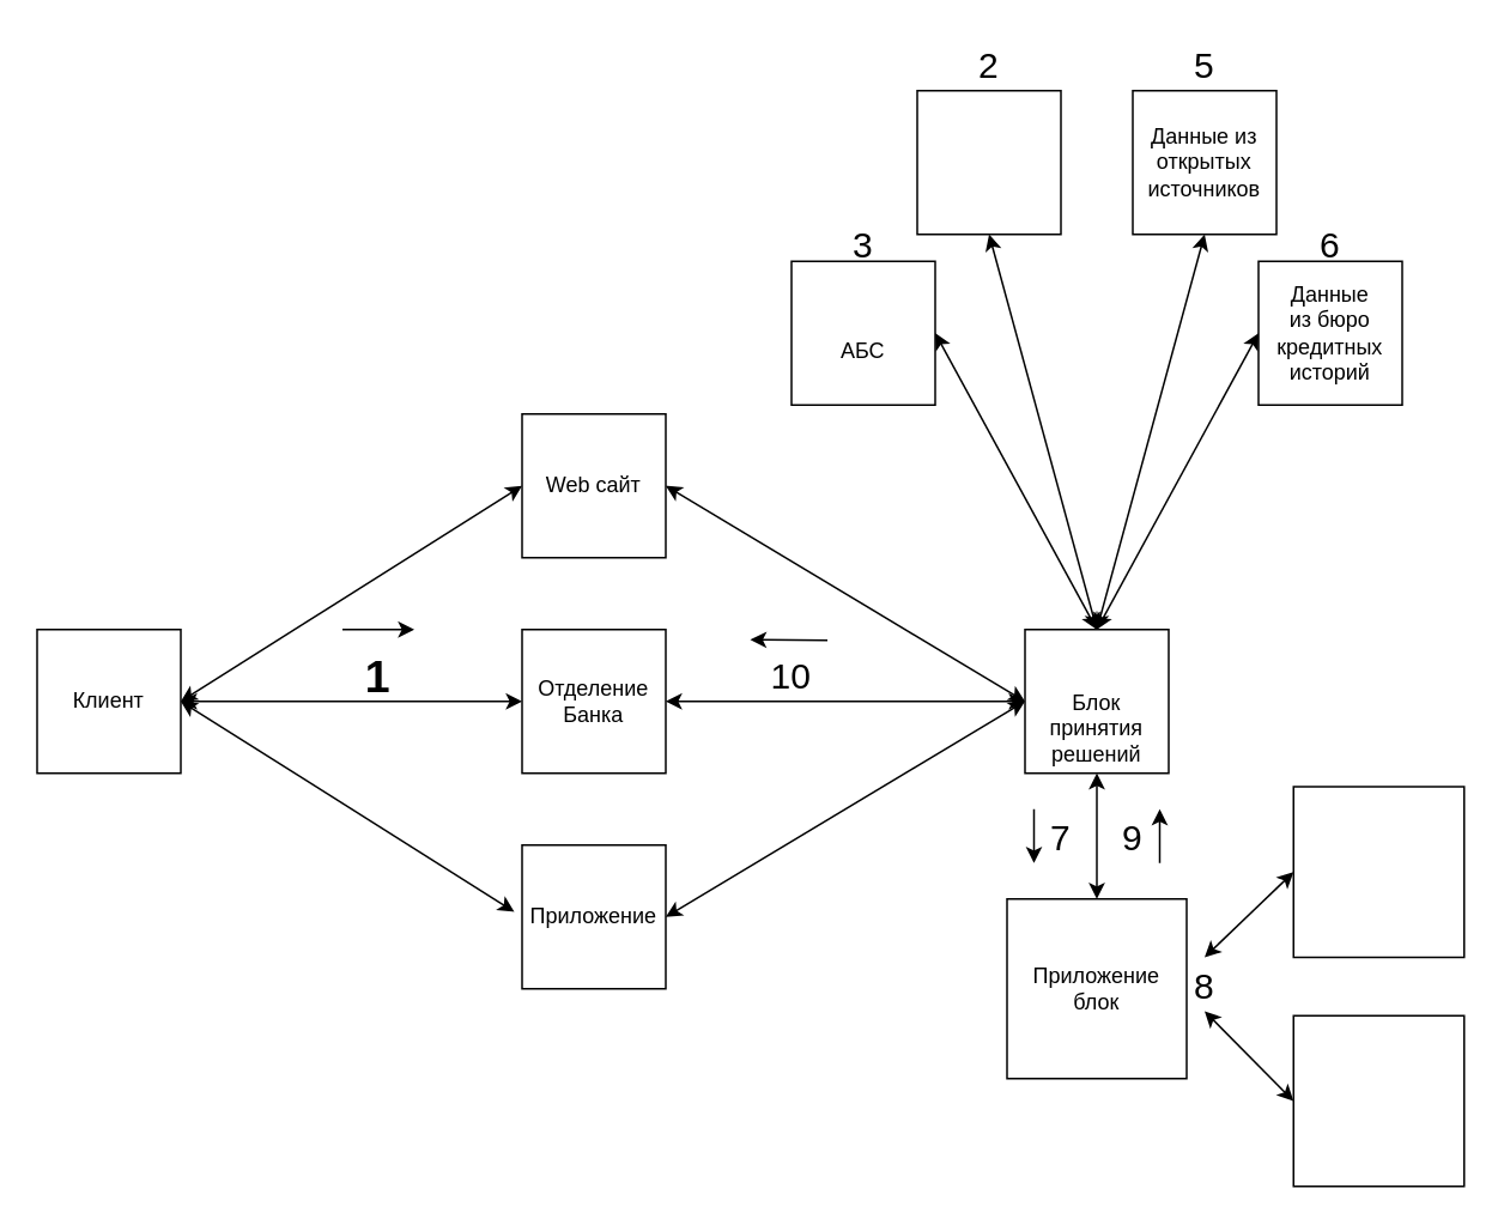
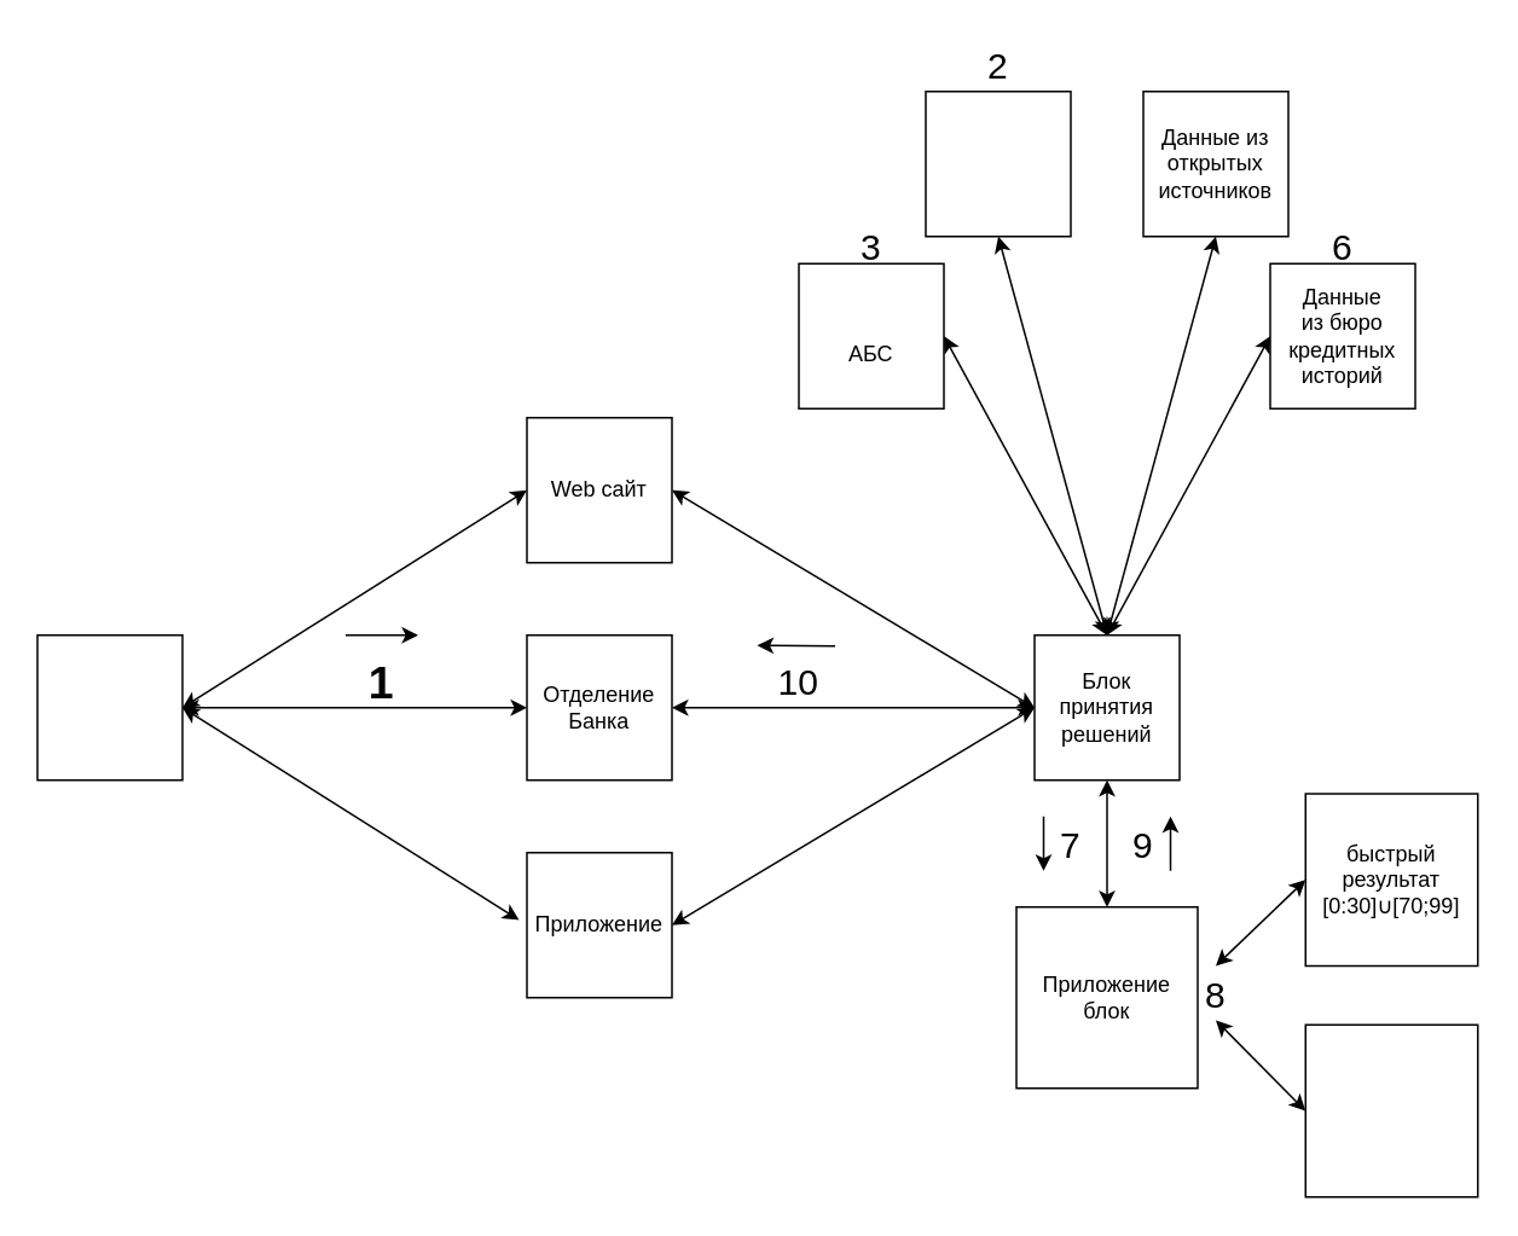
  <mxCell id="0" style=";html=1;" />
  <mxCell id="1" style=";html=1;" parent="0" />
  <mxCell id="2" value="" style="whiteSpace=wrap;html=1;aspect=fixed;" vertex="1" parent="1"><mxGeometry x="20" y="350" width="80" height="80" as="geometry" /></mxCell>
- <mxCell id="3" value="Клиент" style="text;html=1;strokeColor=none;fillColor=none;align=center;verticalAlign=middle;whiteSpace=wrap;rounded=0;" vertex="1" parent="1"><mxGeometry x="30" y="375" width="60" height="30" as="geometry" /></mxCell>
  <mxCell id="4" value="" style="whiteSpace=wrap;html=1;aspect=fixed;" vertex="1" parent="1"><mxGeometry x="290" y="350" width="80" height="80" as="geometry" /></mxCell>
  <mxCell id="5" value="" style="endArrow=classic;html=1;rounded=0;entryX=0;entryY=0.5;entryDx=0;entryDy=0;startArrow=classic;exitX=1;exitY=0.5;exitDx=0;exitDy=0;" edge="1" parent="1" source="2" target="4"><mxGeometry width="50" height="50" relative="1" as="geometry"><mxPoint x="180" y="390" as="sourcePoint" /><mxPoint x="260" y="350" as="targetPoint" /><Array as="points"><mxPoint x="210" y="390" /></Array></mxGeometry></mxCell>
  <mxCell id="6" value="1" style="text;html=1;align=center;verticalAlign=middle;whiteSpace=wrap;rounded=0;strokeWidth=5;shadow=0;fontStyle=1;fontSize=25;" vertex="1" parent="1"><mxGeometry x="180" y="360" width="60" height="30" as="geometry" /></mxCell>
  <mxCell id="7" value="" style="whiteSpace=wrap;html=1;aspect=fixed;" vertex="1" parent="1"><mxGeometry x="290" y="230" width="80" height="80" as="geometry" /></mxCell>
  <mxCell id="8" value="" style="whiteSpace=wrap;html=1;aspect=fixed;" vertex="1" parent="1"><mxGeometry x="290" y="470" width="80" height="80" as="geometry" /></mxCell>
  <mxCell id="9" value="Web сайт" style="text;html=1;strokeColor=none;fillColor=none;align=center;verticalAlign=middle;whiteSpace=wrap;rounded=0;" vertex="1" parent="1"><mxGeometry x="300" y="255" width="60" height="30" as="geometry" /></mxCell>
  <mxCell id="10" value="Приложение" style="text;html=1;strokeColor=none;fillColor=none;align=center;verticalAlign=middle;whiteSpace=wrap;rounded=0;" vertex="1" parent="1"><mxGeometry x="300" y="495" width="60" height="30" as="geometry" /></mxCell>
  <mxCell id="11" value="" style="endArrow=classic;html=1;rounded=0;entryX=0;entryY=0.5;entryDx=0;entryDy=0;exitX=1;exitY=0.5;exitDx=0;exitDy=0;startArrow=classic;" edge="1" parent="1" source="2" target="7"><mxGeometry width="50" height="50" relative="1" as="geometry"><mxPoint x="160" y="350" as="sourcePoint" /><mxPoint x="260" y="340" as="targetPoint" /></mxGeometry></mxCell>
  <mxCell id="12" value="" style="endArrow=classic;html=1;rounded=0;entryX=-0.054;entryY=0.464;entryDx=0;entryDy=0;entryPerimeter=0;exitX=1;exitY=0.5;exitDx=0;exitDy=0;startArrow=classic;" edge="1" parent="1" source="2" target="8"><mxGeometry width="50" height="50" relative="1" as="geometry"><mxPoint x="170" y="450" as="sourcePoint" /><mxPoint x="260" y="340" as="targetPoint" /></mxGeometry></mxCell>
  <mxCell id="13" value="" style="whiteSpace=wrap;html=1;aspect=fixed;" vertex="1" parent="1"><mxGeometry x="570" y="350" width="80" height="80" as="geometry" /></mxCell>
  <mxCell id="14" value="" style="whiteSpace=wrap;html=1;aspect=fixed;" vertex="1" parent="1"><mxGeometry x="510" y="50" width="80" height="80" as="geometry" /></mxCell>
  <mxCell id="15" value="" style="whiteSpace=wrap;html=1;aspect=fixed;" vertex="1" parent="1"><mxGeometry x="630" y="50" width="80" height="80" as="geometry" /></mxCell>
  <mxCell id="16" value="" style="whiteSpace=wrap;html=1;aspect=fixed;" vertex="1" parent="1"><mxGeometry x="440" y="145" width="80" height="80" as="geometry" /></mxCell>
  <mxCell id="17" value="" style="whiteSpace=wrap;html=1;aspect=fixed;" vertex="1" parent="1"><mxGeometry x="700" y="145" width="80" height="80" as="geometry" /></mxCell>
  <mxCell id="18" value="" style="endArrow=classic;startArrow=classic;html=1;rounded=0;entryX=1;entryY=0.5;entryDx=0;entryDy=0;" edge="1" parent="1" target="16"><mxGeometry width="50" height="50" relative="1" as="geometry"><mxPoint x="610" y="350" as="sourcePoint" /><mxPoint x="660" y="160" as="targetPoint" /></mxGeometry></mxCell>
  <mxCell id="19" value="" style="endArrow=classic;startArrow=classic;html=1;rounded=0;entryX=0.5;entryY=1;entryDx=0;entryDy=0;exitX=0.5;exitY=0;exitDx=0;exitDy=0;" edge="1" parent="1" source="13" target="14"><mxGeometry width="50" height="50" relative="1" as="geometry"><mxPoint x="610" y="210" as="sourcePoint" /><mxPoint x="660" y="160" as="targetPoint" /></mxGeometry></mxCell>
  <mxCell id="20" value="" style="endArrow=classic;startArrow=classic;html=1;rounded=0;entryX=0.5;entryY=1;entryDx=0;entryDy=0;exitX=0.5;exitY=0;exitDx=0;exitDy=0;" edge="1" parent="1" source="13" target="15"><mxGeometry width="50" height="50" relative="1" as="geometry"><mxPoint x="610" y="210" as="sourcePoint" /><mxPoint x="660" y="160" as="targetPoint" /></mxGeometry></mxCell>
  <mxCell id="21" value="" style="endArrow=classic;startArrow=classic;html=1;rounded=0;entryX=0;entryY=0.5;entryDx=0;entryDy=0;" edge="1" parent="1" target="17"><mxGeometry width="50" height="50" relative="1" as="geometry"><mxPoint x="610" y="350" as="sourcePoint" /><mxPoint x="660" y="160" as="targetPoint" /></mxGeometry></mxCell>
  <mxCell id="22" value="" style="whiteSpace=wrap;html=1;aspect=fixed;" vertex="1" parent="1"><mxGeometry x="560" y="500" width="100" height="100" as="geometry" /></mxCell>
  <mxCell id="23" value="АБС" style="text;html=1;strokeColor=none;fillColor=none;align=center;verticalAlign=middle;whiteSpace=wrap;rounded=0;" vertex="1" parent="1"><mxGeometry x="450" y="180" width="60" height="30" as="geometry" /></mxCell>
- <mxCell id="24" value="Блок принятия решений" style="text;html=1;strokeColor=none;fillColor=none;align=center;verticalAlign=middle;whiteSpace=wrap;rounded=0;" vertex="1" parent="1"><mxGeometry x="580" y="390" width="60" height="30" as="geometry" /></mxCell>
+ <mxCell id="24" value="Блок принятия решений" style="text;html=1;strokeColor=none;fillColor=none;align=center;verticalAlign=middle;whiteSpace=wrap;rounded=0;" vertex="1" parent="1"><mxGeometry x="580" y="375" width="60" height="30" as="geometry" /></mxCell>
  <mxCell id="25" value="Отделение Банка" style="text;html=1;strokeColor=none;fillColor=none;align=center;verticalAlign=middle;whiteSpace=wrap;rounded=0;" vertex="1" parent="1"><mxGeometry x="300" y="375" width="60" height="30" as="geometry" /></mxCell>
  <mxCell id="26" value="Данные из открытых источников" style="text;html=1;strokeColor=none;fillColor=none;align=center;verticalAlign=middle;whiteSpace=wrap;rounded=0;" vertex="1" parent="1"><mxGeometry x="640" y="75" width="60" height="30" as="geometry" /></mxCell>
  <mxCell id="27" value="Данные из бюро кредитных историй" style="text;html=1;strokeColor=none;fillColor=none;align=center;verticalAlign=middle;whiteSpace=wrap;rounded=0;" vertex="1" parent="1"><mxGeometry x="710" y="170" width="60" height="30" as="geometry" /></mxCell>
  <mxCell id="28" value="Приложение блок" style="text;html=1;strokeColor=none;fillColor=none;align=center;verticalAlign=middle;whiteSpace=wrap;rounded=0;" vertex="1" parent="1"><mxGeometry x="580" y="535" width="60" height="30" as="geometry" /></mxCell>
  <mxCell id="29" value="3" style="text;html=1;strokeColor=none;fillColor=none;align=center;verticalAlign=middle;whiteSpace=wrap;rounded=0;fontSize=20;" vertex="1" parent="1"><mxGeometry x="450" y="120" width="60" height="30" as="geometry" /></mxCell>
  <mxCell id="30" value="2" style="text;html=1;strokeColor=none;fillColor=none;align=center;verticalAlign=middle;whiteSpace=wrap;rounded=0;fontSize=20;" vertex="1" parent="1"><mxGeometry x="520" y="20" width="60" height="30" as="geometry" /></mxCell>
- <mxCell id="31" value="5" style="text;html=1;strokeColor=none;fillColor=none;align=center;verticalAlign=middle;whiteSpace=wrap;rounded=0;fontSize=20;" vertex="1" parent="1"><mxGeometry x="640" y="20" width="60" height="30" as="geometry" /></mxCell>
  <mxCell id="32" value="6" style="text;html=1;strokeColor=none;fillColor=none;align=center;verticalAlign=middle;whiteSpace=wrap;rounded=0;fontSize=20;" vertex="1" parent="1"><mxGeometry x="710" y="120" width="60" height="30" as="geometry" /></mxCell>
  <mxCell id="33" value="7" style="text;html=1;strokeColor=none;fillColor=none;align=center;verticalAlign=middle;whiteSpace=wrap;rounded=0;fontSize=20;" vertex="1" parent="1"><mxGeometry x="560" y="450" width="60" height="30" as="geometry" /></mxCell>
  <mxCell id="34" value="" style="whiteSpace=wrap;html=1;aspect=fixed;" vertex="1" parent="1"><mxGeometry x="719.5" y="437.5" width="95" height="95" as="geometry" /></mxCell>
+ <mxCell id="35" value="быстрый результат&lt;br&gt;[0:30]∪[70;99]" style="text;html=1;strokeColor=none;fillColor=none;align=center;verticalAlign=middle;whiteSpace=wrap;rounded=0;" vertex="1" parent="1"><mxGeometry x="737" y="470" width="60" height="30" as="geometry" /></mxCell>
  <mxCell id="36" value="" style="whiteSpace=wrap;html=1;aspect=fixed;" vertex="1" parent="1"><mxGeometry x="719.5" y="565" width="95" height="95" as="geometry" /></mxCell>
  <mxCell id="37" value="" style="endArrow=classic;startArrow=classic;html=1;rounded=0;entryX=0;entryY=0.5;entryDx=0;entryDy=0;exitX=0.5;exitY=0;exitDx=0;exitDy=0;" edge="1" parent="1" source="39" target="34"><mxGeometry width="50" height="50" relative="1" as="geometry"><mxPoint x="690" y="520" as="sourcePoint" /><mxPoint x="710" y="500" as="targetPoint" /></mxGeometry></mxCell>
  <mxCell id="38" value="" style="endArrow=classic;startArrow=classic;html=1;rounded=0;entryX=0;entryY=0.5;entryDx=0;entryDy=0;exitX=0.5;exitY=1;exitDx=0;exitDy=0;" edge="1" parent="1" source="39" target="36"><mxGeometry width="50" height="50" relative="1" as="geometry"><mxPoint x="690" y="580" as="sourcePoint" /><mxPoint x="710" y="500" as="targetPoint" /></mxGeometry></mxCell>
  <mxCell id="39" value="8" style="text;html=1;strokeColor=none;fillColor=none;align=center;verticalAlign=middle;whiteSpace=wrap;rounded=0;fontSize=20;" vertex="1" parent="1"><mxGeometry x="640" y="532.5" width="60" height="30" as="geometry" /></mxCell>
  <mxCell id="40" value="9" style="text;html=1;strokeColor=none;fillColor=none;align=center;verticalAlign=middle;whiteSpace=wrap;rounded=0;fontSize=20;" vertex="1" parent="1"><mxGeometry x="600" y="450" width="60" height="30" as="geometry" /></mxCell>
  <mxCell id="41" value="" style="endArrow=classic;startArrow=classic;html=1;rounded=0;entryX=0;entryY=0.5;entryDx=0;entryDy=0;" edge="1" parent="1" target="13"><mxGeometry width="50" height="50" relative="1" as="geometry"><mxPoint x="370" y="270" as="sourcePoint" /><mxPoint x="420" y="220" as="targetPoint" /></mxGeometry></mxCell>
  <mxCell id="42" value="" style="endArrow=classic;startArrow=classic;html=1;rounded=0;entryX=0;entryY=0.5;entryDx=0;entryDy=0;" edge="1" parent="1" target="13"><mxGeometry width="50" height="50" relative="1" as="geometry"><mxPoint x="370" y="390" as="sourcePoint" /><mxPoint x="560" y="390" as="targetPoint" /></mxGeometry></mxCell>
  <mxCell id="43" value="" style="endArrow=classic;startArrow=classic;html=1;rounded=0;entryX=0;entryY=0.5;entryDx=0;entryDy=0;" edge="1" parent="1" target="13"><mxGeometry width="50" height="50" relative="1" as="geometry"><mxPoint x="370" y="510" as="sourcePoint" /><mxPoint x="420" y="460" as="targetPoint" /></mxGeometry></mxCell>
  <mxCell id="44" value="10" style="text;html=1;strokeColor=none;fillColor=none;align=center;verticalAlign=middle;whiteSpace=wrap;rounded=0;fontSize=20;" vertex="1" parent="1"><mxGeometry x="410" y="360" width="60" height="30" as="geometry" /></mxCell>
  <mxCell id="45" value="" style="endArrow=classic;html=1;rounded=0;" edge="1" parent="1"><mxGeometry width="50" height="50" relative="1" as="geometry"><mxPoint x="190" y="350" as="sourcePoint" /><mxPoint x="230" y="350" as="targetPoint" /></mxGeometry></mxCell>
  <mxCell id="46" value="" style="endArrow=classic;html=1;rounded=0;entryX=0.117;entryY=-0.144;entryDx=0;entryDy=0;entryPerimeter=0;" edge="1" parent="1" target="44"><mxGeometry width="50" height="50" relative="1" as="geometry"><mxPoint x="460" y="356" as="sourcePoint" /><mxPoint x="500" y="310" as="targetPoint" /></mxGeometry></mxCell>
  <mxCell id="47" value="" style="endArrow=classic;startArrow=classic;html=1;rounded=0;entryX=0.5;entryY=1;entryDx=0;entryDy=0;exitX=0.5;exitY=0;exitDx=0;exitDy=0;" edge="1" parent="1" source="22" target="13"><mxGeometry width="50" height="50" relative="1" as="geometry"><mxPoint x="590" y="490" as="sourcePoint" /><mxPoint x="640" y="440" as="targetPoint" /></mxGeometry></mxCell>
  <mxCell id="48" value="" style="endArrow=classic;html=1;rounded=0;entryX=0.25;entryY=1;entryDx=0;entryDy=0;exitX=0.25;exitY=0;exitDx=0;exitDy=0;" edge="1" parent="1" source="33" target="33"><mxGeometry width="50" height="50" relative="1" as="geometry"><mxPoint x="520" y="470" as="sourcePoint" /><mxPoint x="570" y="420" as="targetPoint" /></mxGeometry></mxCell>
  <mxCell id="49" value="" style="endArrow=classic;html=1;rounded=0;exitX=0.75;exitY=1;exitDx=0;exitDy=0;entryX=0.75;entryY=0;entryDx=0;entryDy=0;" edge="1" parent="1" source="40" target="40"><mxGeometry width="50" height="50" relative="1" as="geometry"><mxPoint x="670" y="460" as="sourcePoint" /><mxPoint x="720" y="410" as="targetPoint" /></mxGeometry></mxCell>
